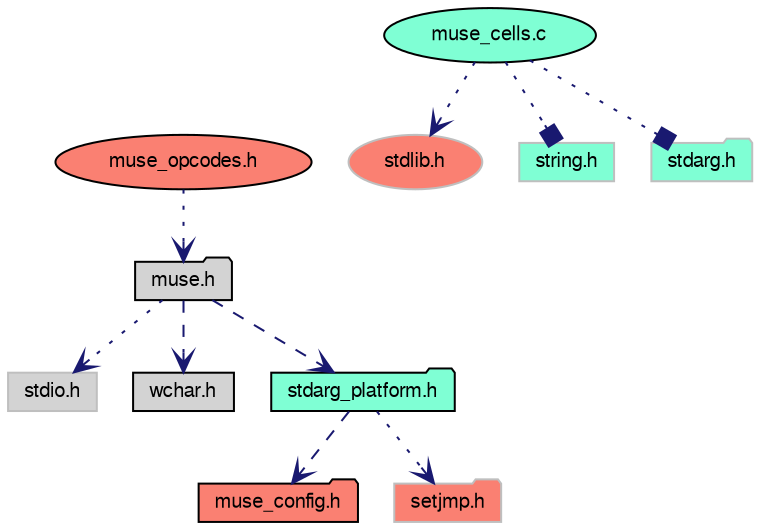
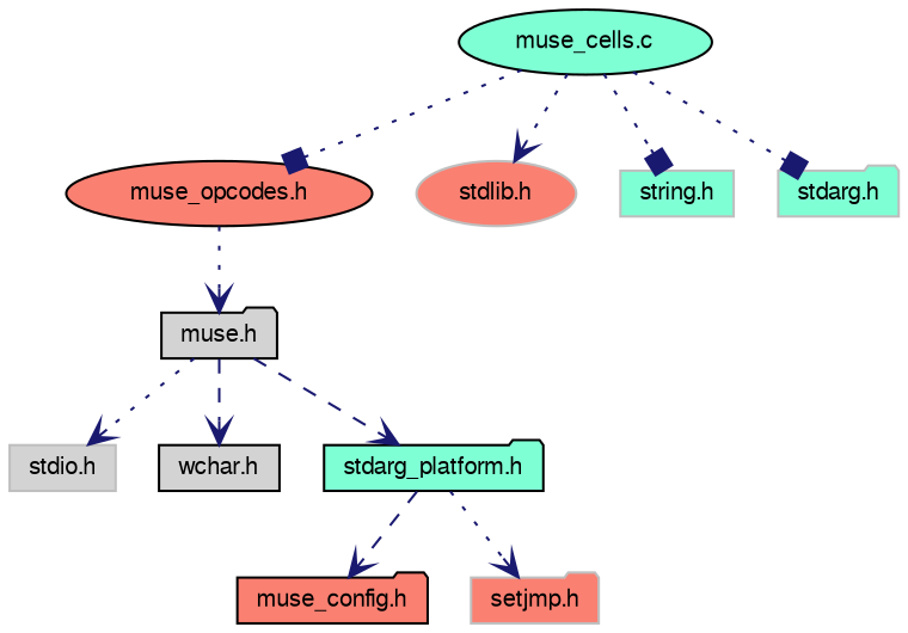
  digraph {
    node [color=black fillcolor=aquamarine fontname=FreeSans fontsize=10 shape=folder style=filled]
    edge [arrowhead=vee color=midnightblue fontname=FreeSans fontsize=10 labelfontname=FreeSans labelfontsize=10 style=dotted]
    n1 [fontcolor=black height=0.2 label="muse_cells.c" shape=ellipse width=0.4]
    n2 [fillcolor=salmon height=0.2 label="muse_opcodes.h" shape=ellipse width=0.4]
    n3 [color=grey75 fillcolor=salmon height=0.2 label="stdlib.h" shape=ellipse width=0.4]
    n4 [color=grey75 height=0.2 label="string.h" shape=box width=0.4]
    n5 [color=grey75 height=0.2 label="stdarg.h" width=0.4]
    n6 [fillcolor=lightgrey height=0.2 label="muse.h" width=0.4]
    n7 [color=grey75 fillcolor=lightgrey height=0.2 label="stdio.h" shape=box width=0.4]
    n8 [fillcolor=lightgrey height=0.2 label="wchar.h" shape=box width=0.4]
    n9 [height=0.2 label="stdarg_platform.h" width=0.4]
    n10 [fillcolor=salmon height=0.2 label="muse_config.h" width=0.4]
    n11 [color=grey75 fillcolor=salmon height=0.2 label="setjmp.h" width=0.4]
+   n1 -> n2 [arrowhead=box]
    n1 -> n3
    n1 -> n4 [arrowhead=box]
    n1 -> n5 [arrowhead=box]
    n2 -> n6
    n6 -> n7
    n6 -> n8 [style=dashed]
    n6 -> n9 [style=dashed]
    n9 -> n10 [style=dashed]
    n9 -> n11
  }
